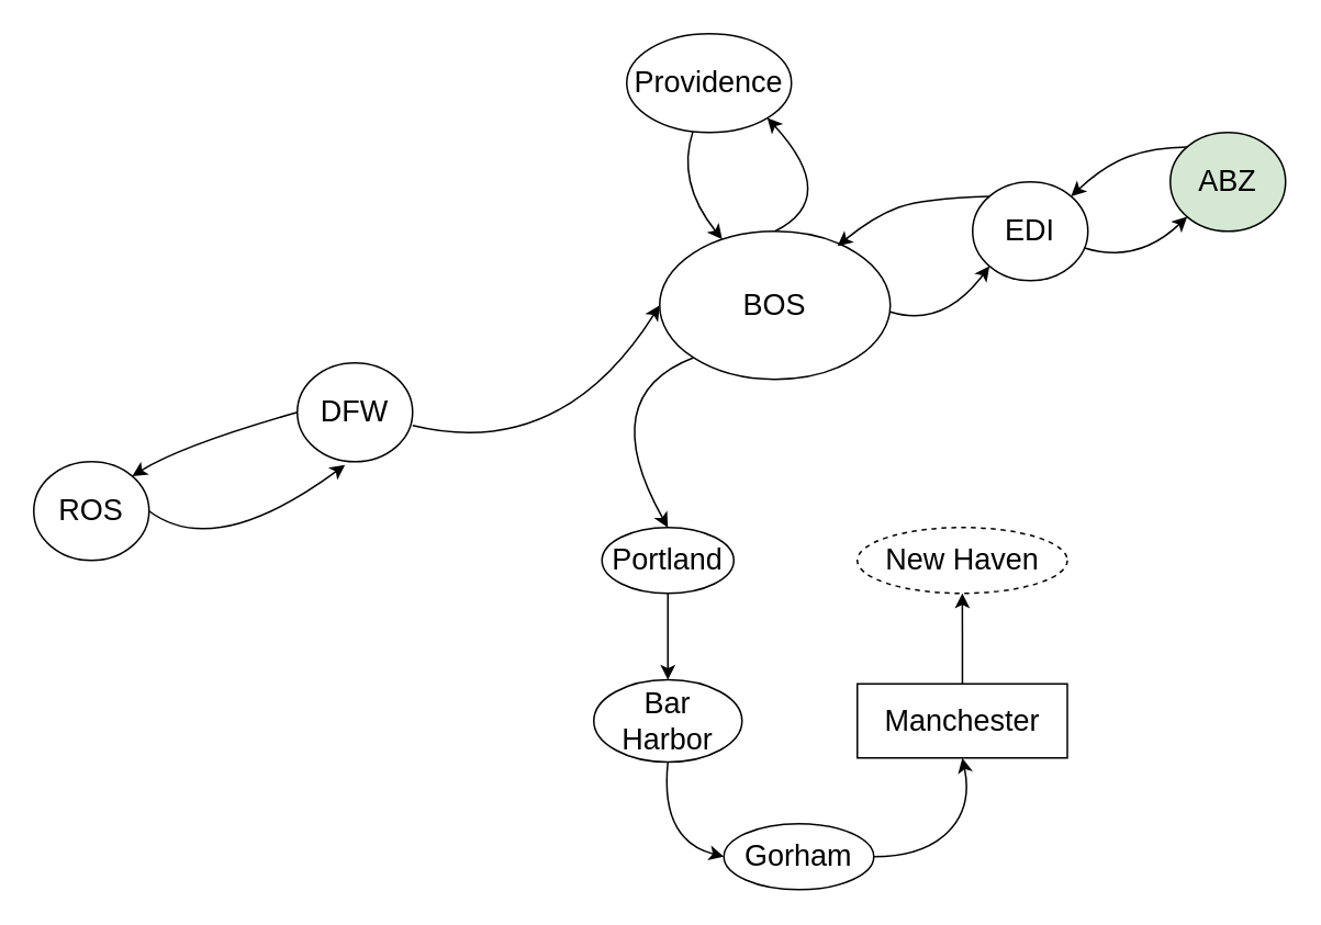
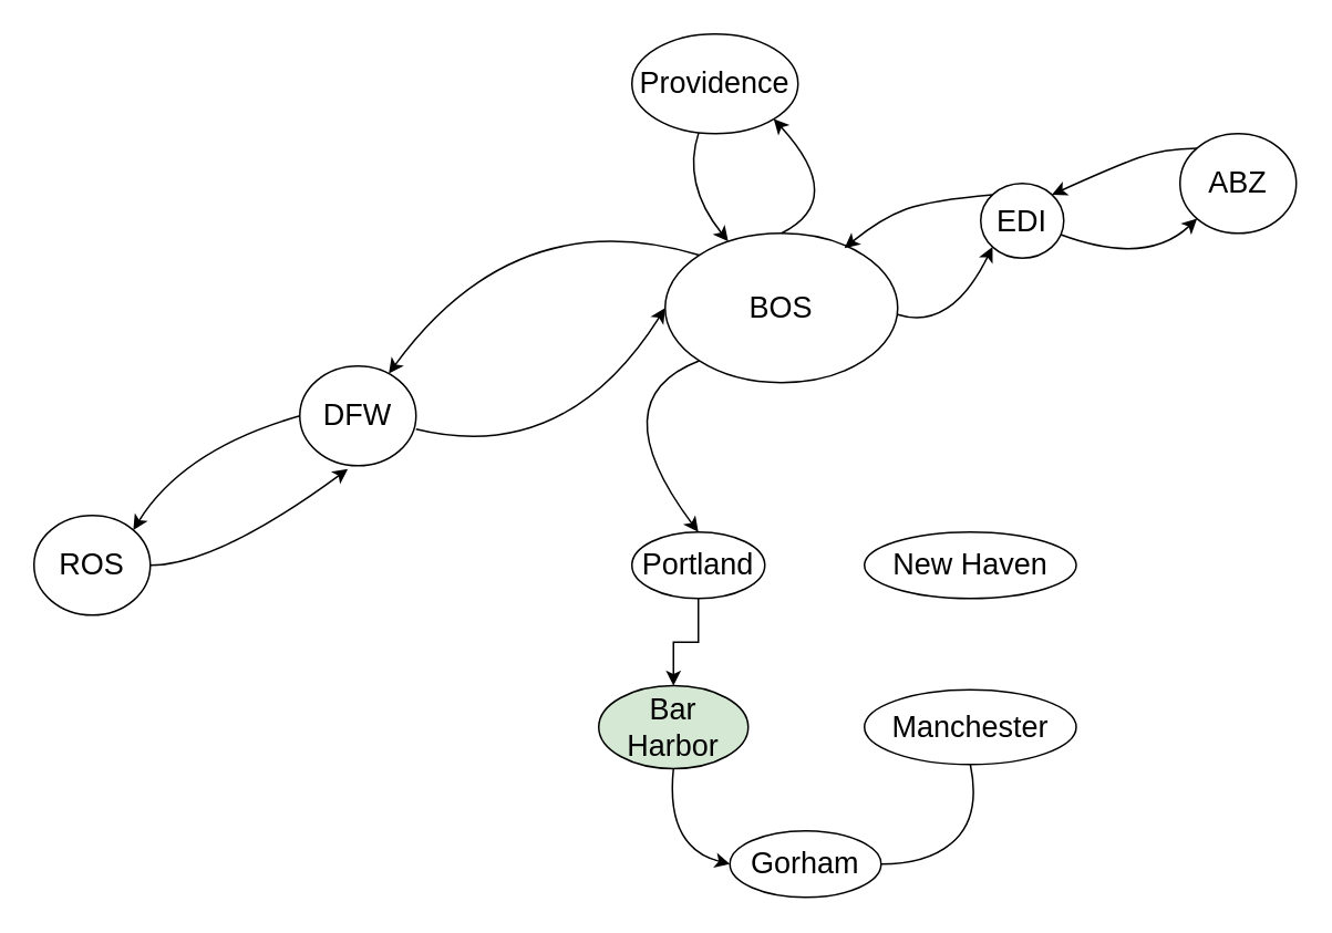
  <mxCell id="0" />
  <mxCell id="1" parent="0" />
- <mxCell id="2" value="&lt;font style=&quot;font-size: 18px;&quot;&gt;ABZ&lt;/font&gt;" style="ellipse;whiteSpace=wrap;html=1;fillColor=#d5e8d4;" vertex="1" parent="1"><mxGeometry x="710" y="80" width="70" height="60" as="geometry" /></mxCell>
- <mxCell id="3" value="&lt;font style=&quot;font-size: 18px;&quot;&gt;EDI&lt;/font&gt;" style="ellipse;whiteSpace=wrap;html=1;" vertex="1" parent="1"><mxGeometry x="590" y="110" width="70" height="60" as="geometry" /></mxCell>
+ <mxCell id="2" value="&lt;font style=&quot;font-size: 18px;&quot;&gt;ABZ&lt;/font&gt;" style="ellipse;whiteSpace=wrap;html=1;" vertex="1" parent="1"><mxGeometry x="710" y="80" width="70" height="60" as="geometry" /></mxCell>
+ <mxCell id="3" value="&lt;font style=&quot;font-size: 18px;&quot;&gt;EDI&lt;/font&gt;" style="ellipse;whiteSpace=wrap;html=1;" vertex="1" parent="1"><mxGeometry x="590" y="110" width="50" height="45" as="geometry" /></mxCell>
  <mxCell id="4" value="&lt;font style=&quot;font-size: 18px;&quot;&gt;BOS&lt;/font&gt;" style="ellipse;whiteSpace=wrap;html=1;" vertex="1" parent="1"><mxGeometry x="400" y="140" width="140" height="90" as="geometry" /></mxCell>
  <mxCell id="5" value="&lt;font style=&quot;font-size: 18px;&quot;&gt;DFW&lt;/font&gt;" style="ellipse;whiteSpace=wrap;html=1;" vertex="1" parent="1"><mxGeometry x="180" y="220" width="70" height="60" as="geometry" /></mxCell>
- <mxCell id="6" value="&lt;font style=&quot;font-size: 18px;&quot;&gt;ROS&lt;/font&gt;" style="ellipse;whiteSpace=wrap;html=1;" vertex="1" parent="1"><mxGeometry x="20" y="280" width="70" height="60" as="geometry" /></mxCell>
+ <mxCell id="6" value="&lt;font style=&quot;font-size: 18px;&quot;&gt;ROS&lt;/font&gt;" style="ellipse;whiteSpace=wrap;html=1;" vertex="1" parent="1"><mxGeometry x="20" y="310" width="70" height="60" as="geometry" /></mxCell>
  <mxCell id="7" value="&lt;span style=&quot;font-size: 18px;&quot;&gt;Providence&lt;/span&gt;" style="ellipse;whiteSpace=wrap;html=1;" vertex="1" parent="1"><mxGeometry x="380" y="20" width="100" height="60" as="geometry" /></mxCell>
  <mxCell id="8" style="edgeStyle=orthogonalEdgeStyle;rounded=0;orthogonalLoop=1;jettySize=auto;html=1;exitX=0.5;exitY=1;exitDx=0;exitDy=0;entryX=0.5;entryY=0;entryDx=0;entryDy=0;" edge="1" parent="1" source="9" target="10"><mxGeometry relative="1" as="geometry"><mxPoint x="400" y="370" as="targetPoint" /></mxGeometry></mxCell>
- <mxCell id="9" value="&lt;span style=&quot;font-size: 18px;&quot;&gt;Portland&lt;/span&gt;" style="ellipse;whiteSpace=wrap;html=1;" vertex="1" parent="1"><mxGeometry x="365" y="320" width="80" height="40" as="geometry" /></mxCell>
- <mxCell id="10" value="&lt;span style=&quot;font-size: 18px;&quot;&gt;Bar Harbor&lt;/span&gt;" style="ellipse;whiteSpace=wrap;html=1;" vertex="1" parent="1"><mxGeometry x="360" y="412.5" width="90" height="50" as="geometry" /></mxCell>
+ <mxCell id="9" value="&lt;span style=&quot;font-size: 18px;&quot;&gt;Portland&lt;/span&gt;" style="ellipse;whiteSpace=wrap;html=1;" vertex="1" parent="1"><mxGeometry x="380" y="320" width="80" height="40" as="geometry" /></mxCell>
+ <mxCell id="10" value="&lt;span style=&quot;font-size: 18px;&quot;&gt;Bar Harbor&lt;/span&gt;" style="ellipse;whiteSpace=wrap;html=1;fillColor=#d5e8d4;" vertex="1" parent="1"><mxGeometry x="360" y="412.5" width="90" height="50" as="geometry" /></mxCell>
  <mxCell id="11" value="&lt;span style=&quot;font-size: 18px;&quot;&gt;Gorham&lt;/span&gt;" style="ellipse;whiteSpace=wrap;html=1;" vertex="1" parent="1"><mxGeometry x="439" y="500" width="91" height="40" as="geometry" /></mxCell>
- <mxCell id="12" style="edgeStyle=orthogonalEdgeStyle;rounded=0;orthogonalLoop=1;jettySize=auto;html=1;entryX=0.5;entryY=1;entryDx=0;entryDy=0;" edge="1" parent="1" source="13" target="14"><mxGeometry relative="1" as="geometry" /></mxCell>
- <mxCell id="13" value="&lt;span style=&quot;font-size: 18px;&quot;&gt;Manchester&lt;/span&gt;" style="whiteSpace=wrap;html=1;rounded=0;" vertex="1" parent="1"><mxGeometry x="520" y="415" width="127.5" height="45" as="geometry" /></mxCell>
- <mxCell id="14" value="&lt;span style=&quot;font-size: 18px;&quot;&gt;New Haven&lt;/span&gt;" style="ellipse;whiteSpace=wrap;html=1;dashed=1;" vertex="1" parent="1"><mxGeometry x="520" y="320" width="127.5" height="40" as="geometry" /></mxCell>
+ <mxCell id="13" value="&lt;span style=&quot;font-size: 18px;&quot;&gt;Manchester&lt;/span&gt;" style="ellipse;whiteSpace=wrap;html=1;" vertex="1" parent="1"><mxGeometry x="520" y="415" width="127.5" height="45" as="geometry" /></mxCell>
+ <mxCell id="14" value="&lt;span style=&quot;font-size: 18px;&quot;&gt;New Haven&lt;/span&gt;" style="ellipse;whiteSpace=wrap;html=1;" vertex="1" parent="1"><mxGeometry x="520" y="320" width="127.5" height="40" as="geometry" /></mxCell>
  <mxCell id="15" value="" style="curved=1;endArrow=classic;html=1;rounded=0;entryX=0;entryY=1;entryDx=0;entryDy=0;" edge="1" parent="1" source="3" target="2"><mxGeometry width="50" height="50" relative="1" as="geometry"><mxPoint x="700" y="260" as="sourcePoint" /><mxPoint x="750" y="210" as="targetPoint" /><Array as="points"><mxPoint x="690" y="160" /></Array></mxGeometry></mxCell>
  <mxCell id="16" value="" style="curved=1;endArrow=classic;html=1;rounded=0;exitX=0;exitY=1;exitDx=0;exitDy=0;entryX=0.5;entryY=0;entryDx=0;entryDy=0;" edge="1" parent="1" source="4" target="9"><mxGeometry width="50" height="50" relative="1" as="geometry"><mxPoint x="380" y="390" as="sourcePoint" /><mxPoint x="430" y="340" as="targetPoint" /><Array as="points"><mxPoint x="360" y="240" /></Array></mxGeometry></mxCell>
  <mxCell id="17" value="" style="curved=1;endArrow=classic;html=1;rounded=0;exitX=0;exitY=0;exitDx=0;exitDy=0;entryX=1;entryY=0;entryDx=0;entryDy=0;" edge="1" parent="1" source="2" target="3"><mxGeometry width="50" height="50" relative="1" as="geometry"><mxPoint x="700" y="280" as="sourcePoint" /><mxPoint x="750" y="230" as="targetPoint" /><Array as="points"><mxPoint x="700" y="89" /><mxPoint x="670" y="100" /></Array></mxGeometry></mxCell>
  <mxCell id="18" value="" style="curved=1;endArrow=classic;html=1;rounded=0;entryX=0.771;entryY=0.1;entryDx=0;entryDy=0;exitX=0;exitY=0;exitDx=0;exitDy=0;entryPerimeter=0;" edge="1" parent="1" source="3" target="4"><mxGeometry width="50" height="50" relative="1" as="geometry"><mxPoint x="600" y="100" as="sourcePoint" /><mxPoint x="510" y="150" as="targetPoint" /><Array as="points"><mxPoint x="560" y="120" /><mxPoint x="530" y="131" /></Array></mxGeometry></mxCell>
  <mxCell id="19" value="" style="curved=1;endArrow=classic;html=1;rounded=0;entryX=0;entryY=1;entryDx=0;entryDy=0;" edge="1" parent="1" target="3"><mxGeometry width="50" height="50" relative="1" as="geometry"><mxPoint x="540" y="189" as="sourcePoint" /><mxPoint x="602" y="170" as="targetPoint" /><Array as="points"><mxPoint x="572" y="199" /></Array></mxGeometry></mxCell>
  <mxCell id="20" value="" style="curved=1;endArrow=classic;html=1;rounded=0;exitX=0.5;exitY=1;exitDx=0;exitDy=0;entryX=0;entryY=0.5;entryDx=0;entryDy=0;" edge="1" parent="1" source="10" target="11"><mxGeometry width="50" height="50" relative="1" as="geometry"><mxPoint x="431" y="227" as="sourcePoint" /><mxPoint x="364" y="320" as="targetPoint" /><Array as="points"><mxPoint x="400" y="510" /></Array></mxGeometry></mxCell>
- <mxCell id="21" value="" style="curved=1;endArrow=classic;html=1;rounded=0;exitX=1;exitY=0.5;exitDx=0;exitDy=0;entryX=0.5;entryY=1;entryDx=0;entryDy=0;" edge="1" parent="1" source="11" target="13"><mxGeometry width="50" height="50" relative="1" as="geometry"><mxPoint x="560" y="480" as="sourcePoint" /><mxPoint x="620" y="460" as="targetPoint" /><Array as="points"><mxPoint x="560" y="520" /><mxPoint x="590" y="490" /></Array></mxGeometry></mxCell>
+ <mxCell id="21" value="" style="curved=1;endArrow=none;html=1;rounded=0;exitX=1;exitY=0.5;exitDx=0;exitDy=0;entryX=0.5;entryY=1;entryDx=0;entryDy=0;" edge="1" parent="1" source="11" target="13"><mxGeometry width="50" height="50" relative="1" as="geometry"><mxPoint x="560" y="480" as="sourcePoint" /><mxPoint x="620" y="460" as="targetPoint" /><Array as="points"><mxPoint x="560" y="520" /><mxPoint x="590" y="490" /></Array></mxGeometry></mxCell>
+ <mxCell id="22" value="" style="curved=1;endArrow=classic;html=1;rounded=0;exitX=0;exitY=0;exitDx=0;exitDy=0;" edge="1" parent="1" source="4" target="5"><mxGeometry width="50" height="50" relative="1" as="geometry"><mxPoint x="387.5" y="140" as="sourcePoint" /><mxPoint x="320.5" y="233" as="targetPoint" /><Array as="points"><mxPoint x="310" y="120" /></Array></mxGeometry></mxCell>
  <mxCell id="23" value="" style="curved=1;endArrow=classic;html=1;rounded=0;exitX=0;exitY=0.5;exitDx=0;exitDy=0;entryX=1;entryY=0;entryDx=0;entryDy=0;" edge="1" parent="1" source="5" target="6"><mxGeometry width="50" height="50" relative="1" as="geometry"><mxPoint x="180" y="233" as="sourcePoint" /><mxPoint x="0" y="310" as="targetPoint" /><Array as="points"><mxPoint x="110" y="270" /></Array></mxGeometry></mxCell>
  <mxCell id="24" value="" style="curved=1;endArrow=classic;html=1;rounded=0;entryX=0.414;entryY=1.033;entryDx=0;entryDy=0;entryPerimeter=0;exitX=1;exitY=0.5;exitDx=0;exitDy=0;" edge="1" parent="1" source="6" target="5"><mxGeometry width="50" height="50" relative="1" as="geometry"><mxPoint x="80" y="360" as="sourcePoint" /><mxPoint x="142" y="341" as="targetPoint" /><Array as="points"><mxPoint x="130" y="340" /></Array></mxGeometry></mxCell>
  <mxCell id="25" value="" style="curved=1;endArrow=classic;html=1;rounded=0;entryX=0;entryY=0.5;entryDx=0;entryDy=0;exitX=1;exitY=0.5;exitDx=0;exitDy=0;" edge="1" parent="1" target="4"><mxGeometry width="50" height="50" relative="1" as="geometry"><mxPoint x="250" y="258" as="sourcePoint" /><mxPoint x="369" y="200" as="targetPoint" /><Array as="points"><mxPoint x="340" y="280" /></Array></mxGeometry></mxCell>
  <mxCell id="26" value="" style="curved=1;endArrow=classic;html=1;rounded=0;" edge="1" parent="1" source="7" target="4"><mxGeometry width="50" height="50" relative="1" as="geometry"><mxPoint x="405" y="114.5" as="sourcePoint" /><mxPoint x="467" y="95.5" as="targetPoint" /><Array as="points"><mxPoint x="410" y="110" /></Array></mxGeometry></mxCell>
  <mxCell id="27" value="" style="curved=1;endArrow=classic;html=1;rounded=0;entryX=1;entryY=1;entryDx=0;entryDy=0;exitX=0.5;exitY=0;exitDx=0;exitDy=0;" edge="1" parent="1" source="4" target="7"><mxGeometry width="50" height="50" relative="1" as="geometry"><mxPoint x="480" y="149" as="sourcePoint" /><mxPoint x="530" y="120" as="targetPoint" /><Array as="points"><mxPoint x="510" y="120" /></Array></mxGeometry></mxCell>
